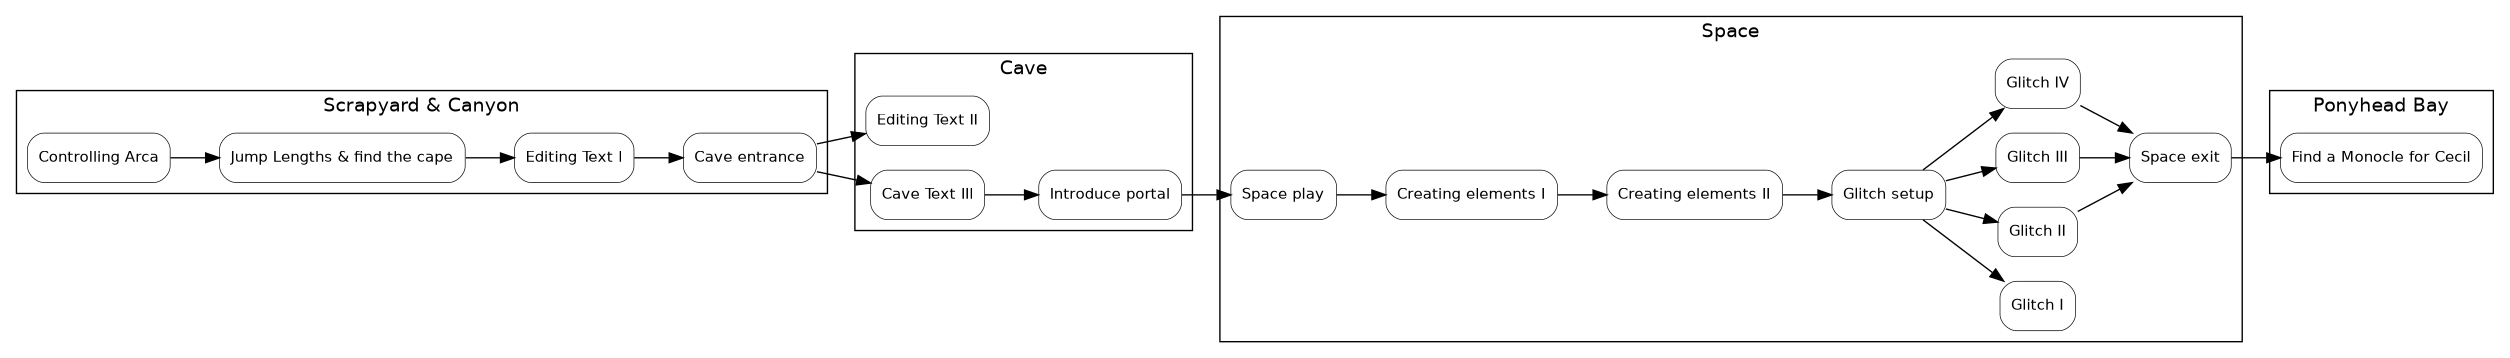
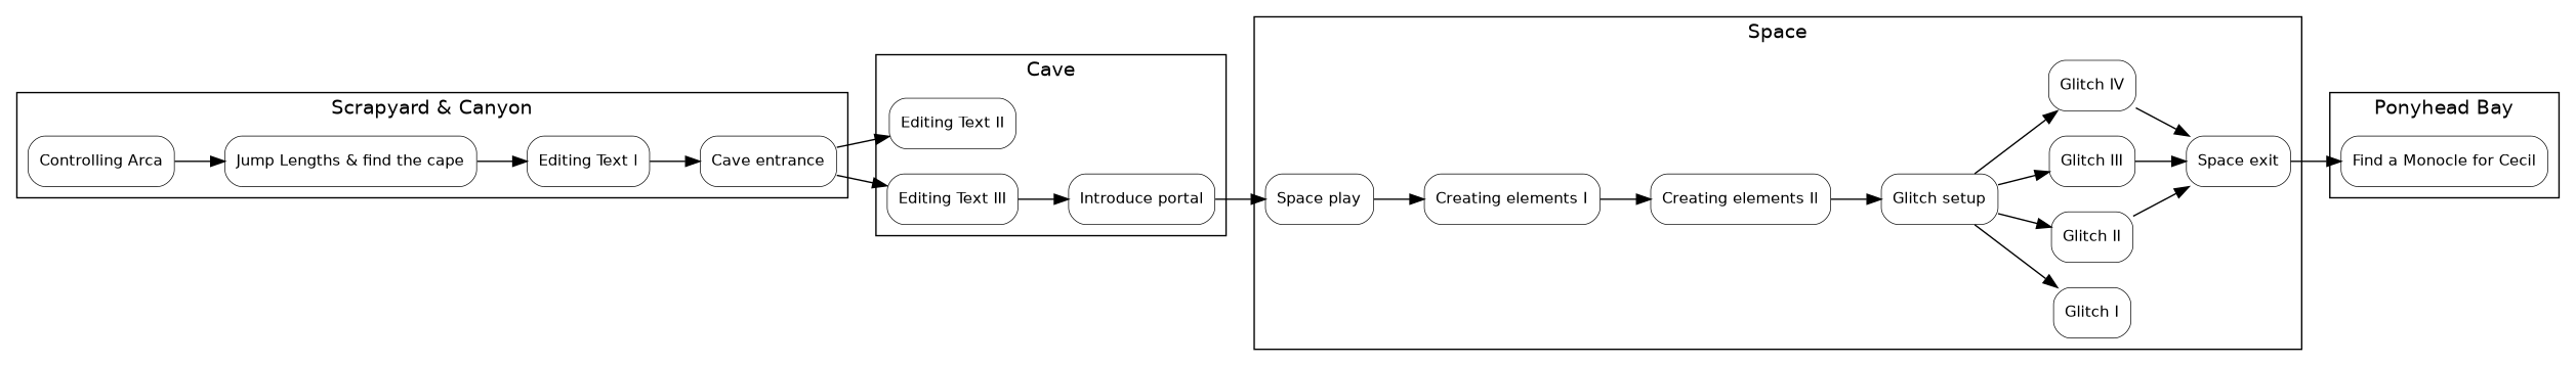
  digraph {
    concentrate=true
    fontname=Helvetica
    fontsize=14
    rankdir=LR
    node [fontname=Helvetica fontsize=11 penwidth=0.5 shape=rect style=rounded]
    "Controlling Arca"
    "Jump Lengths & find the cape"
    "Editing Text I"
    "Cave entrance"
    "Editing Text II"
-   "Editing Text III" [label="Cave Text III"]
+   "Editing Text III"
    "Introduce portal"
    "Space play"
    "Creating elements I"
    "Creating elements II"
    "Glitch setup"
    "Glitch I"
    "Glitch II"
    "Glitch III"
    "Glitch IV"
    "Space exit"
    "Find a Monocle for Cecil"
    subgraph cluster_1 {
      label="Scrapyard & Canyon"
      "Controlling Arca"
      "Jump Lengths & find the cape"
      "Editing Text I"
      "Cave entrance"
    }
    subgraph cluster_2 {
      label=Cave
      "Editing Text II"
      "Editing Text III"
      "Introduce portal"
    }
    subgraph cluster_3 {
      label=Space
      "Space play"
      "Creating elements I"
      "Creating elements II"
      "Glitch setup"
      "Glitch I"
      "Glitch II"
      "Glitch III"
      "Glitch IV"
      "Space exit"
    }
    subgraph cluster_4 {
      label="Ponyhead Bay"
      "Find a Monocle for Cecil"
    }
    "Controlling Arca" -> "Jump Lengths & find the cape"
    "Jump Lengths & find the cape" -> "Editing Text I"
    "Editing Text I" -> "Cave entrance"
    "Cave entrance" -> "Editing Text II"
    "Cave entrance" -> "Editing Text III"
    "Editing Text III" -> "Introduce portal"
    "Introduce portal" -> "Space play"
    "Space play" -> "Creating elements I"
    "Creating elements I" -> "Creating elements II"
    "Creating elements II" -> "Glitch setup"
    "Glitch setup" -> "Glitch I"
    "Glitch setup" -> "Glitch II"
    "Glitch setup" -> "Glitch III"
    "Glitch setup" -> "Glitch IV"
    "Glitch II" -> "Space exit"
    "Glitch III" -> "Space exit"
    "Glitch IV" -> "Space exit"
    "Space exit" -> "Find a Monocle for Cecil"
  }
